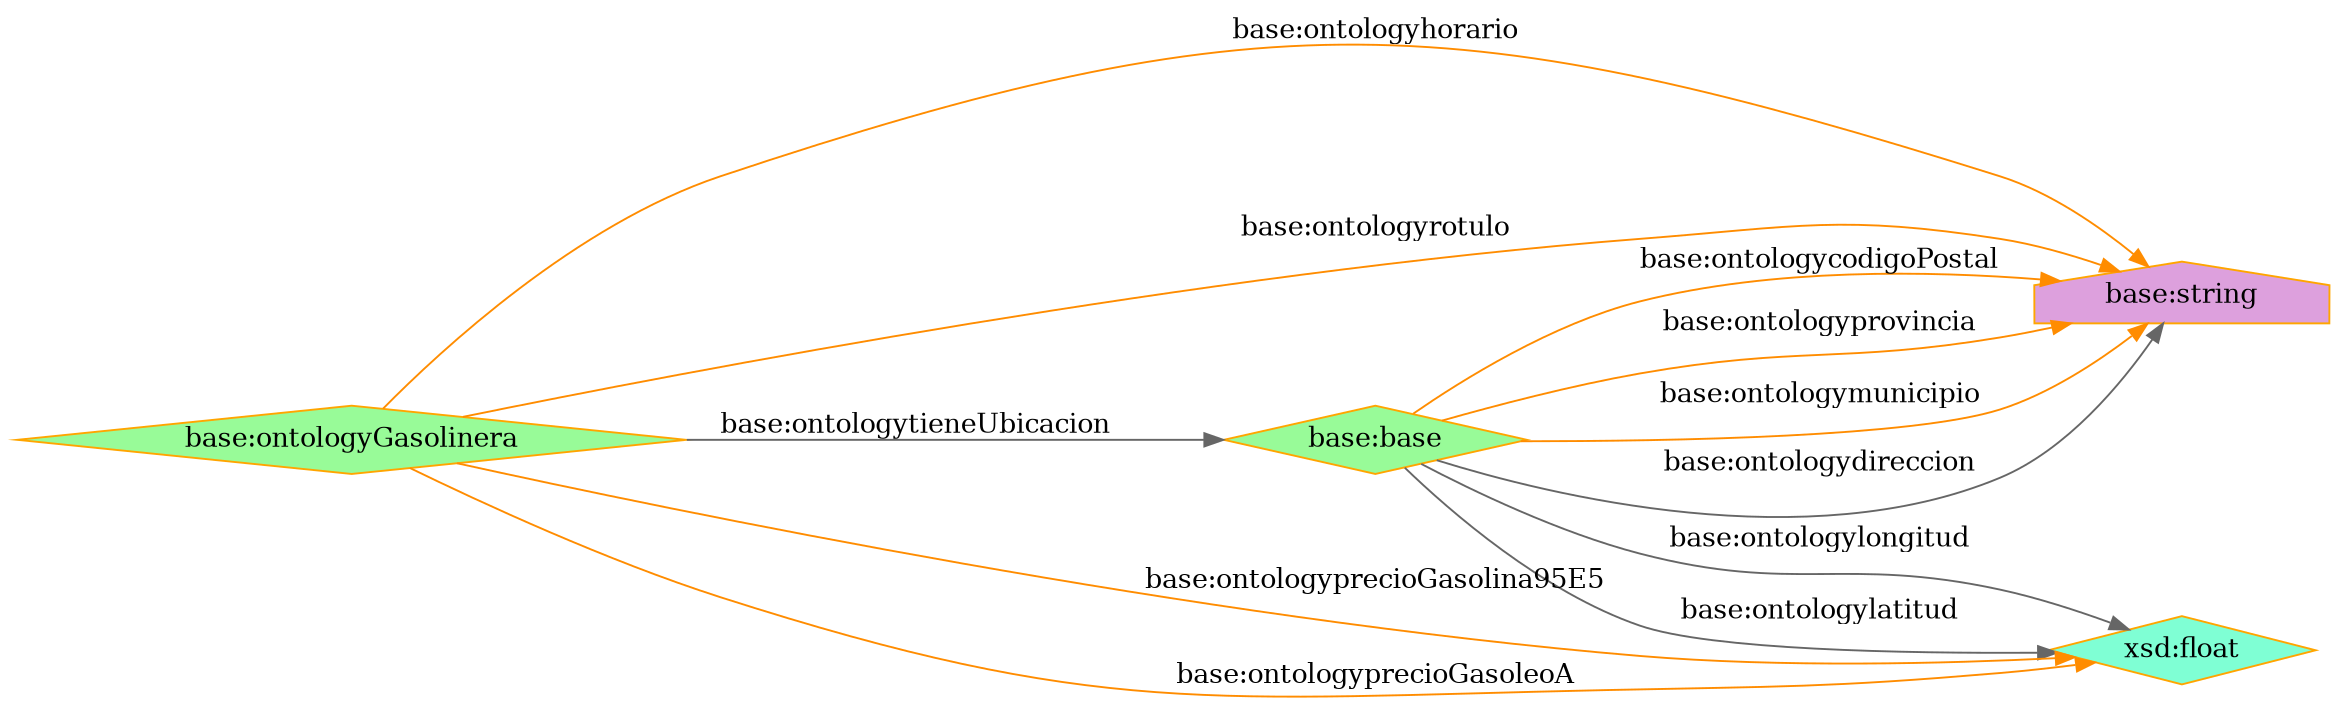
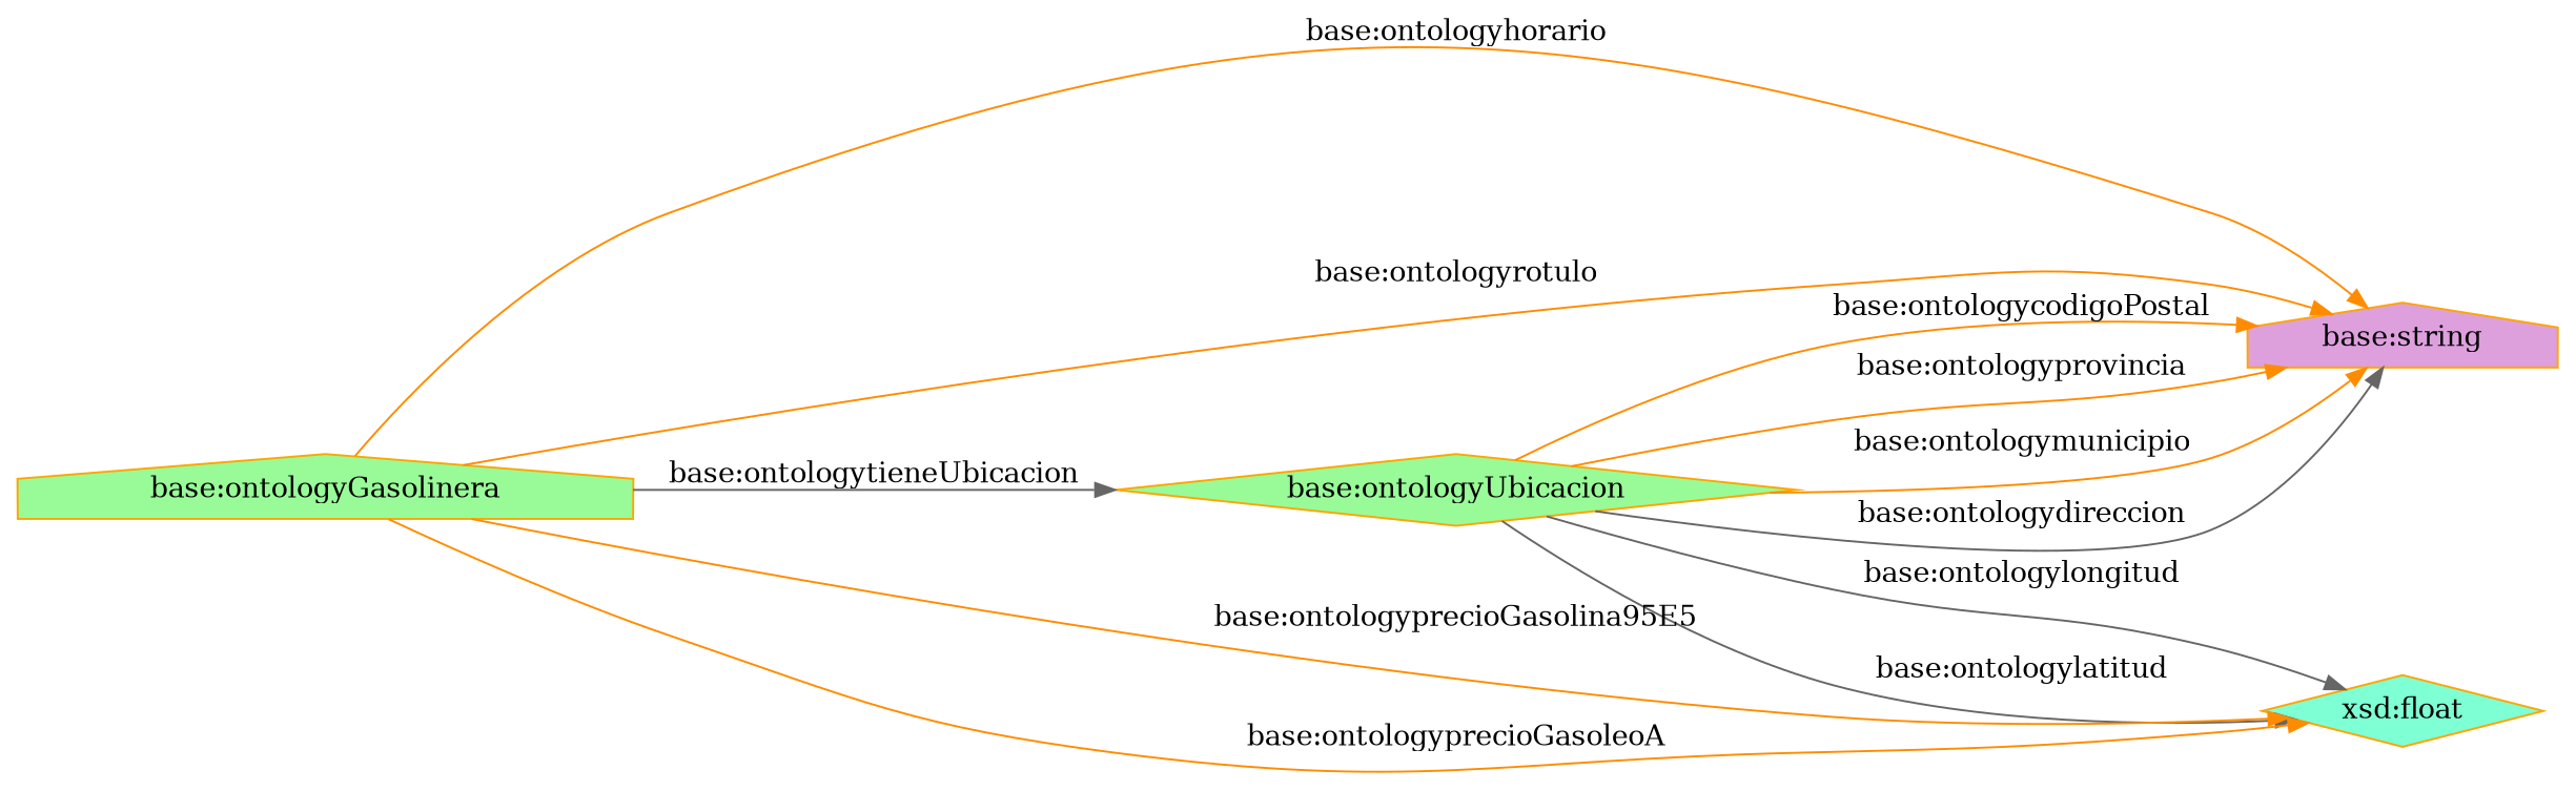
  digraph {
    fontname="DejaVu Serif"
    rankdir=LR
    node [color=orange fillcolor=palegreen fontname="DejaVu Serif" shape=house style=filled]
    edge [color=darkorange fontname="DejaVu Serif"]
    n1 [fillcolor=plum label="base:string"]
-   "base:ontologyUbicacion" [shape=diamond label="base:base"]
+   "base:ontologyUbicacion" [shape=diamond]
    "xsd:float" [fillcolor=aquamarine shape=diamond]
-   "base:ontologyGasolinera" [shape=diamond]
+   "base:ontologyGasolinera"
    "base:ontologyUbicacion" -> n1 [label="base:ontologycodigoPostal"]
    "base:ontologyUbicacion" -> n1 [label="base:ontologyprovincia"]
    "base:ontologyUbicacion" -> n1 [label="base:ontologymunicipio"]
    "base:ontologyUbicacion" -> n1 [color=gray40 label="base:ontologydireccion"]
    "base:ontologyUbicacion" -> "xsd:float" [color=gray40 label="base:ontologylongitud"]
    "base:ontologyUbicacion" -> "xsd:float" [color=gray40 label="base:ontologylatitud"]
    "base:ontologyGasolinera" -> n1 [label="base:ontologyhorario"]
    "base:ontologyGasolinera" -> n1 [label="base:ontologyrotulo"]
    "base:ontologyGasolinera" -> "base:ontologyUbicacion" [color=gray40 label="base:ontologytieneUbicacion"]
    "base:ontologyGasolinera" -> "xsd:float" [label="base:ontologyprecioGasolina95E5"]
    "base:ontologyGasolinera" -> "xsd:float" [label="base:ontologyprecioGasoleoA"]
  }
